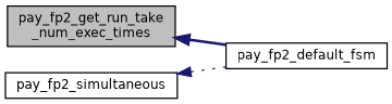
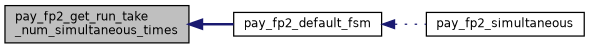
  digraph {
    rankdir=LR
    node [color=black fontname=Helvetica fontsize=10 shape=record]
    edge [color=midnightblue dir=back fontname=Helvetica fontsize=10 labelfontname=Helvetica labelfontsize=10]
-   n1 [fillcolor=grey75 fontcolor=black height=0.2 label="pay_fp2_get_run_take\l_num_exec_times" style=filled width=0.4]
+   n1 [fillcolor=grey75 fontcolor=black height=0.2 label="pay_fp2_get_run_take\l_num_simultaneous_times" style=filled width=0.4]
    n2 [height=0.2 label=pay_fp2_default_fsm width=0.4]
    n3 [height=0.2 label=pay_fp2_simultaneous width=0.4]
    n1 -> n2 [style=bold]
-   n3 -> n2 [style=dotted]
+   n2 -> n3 [style=dotted]
  }
